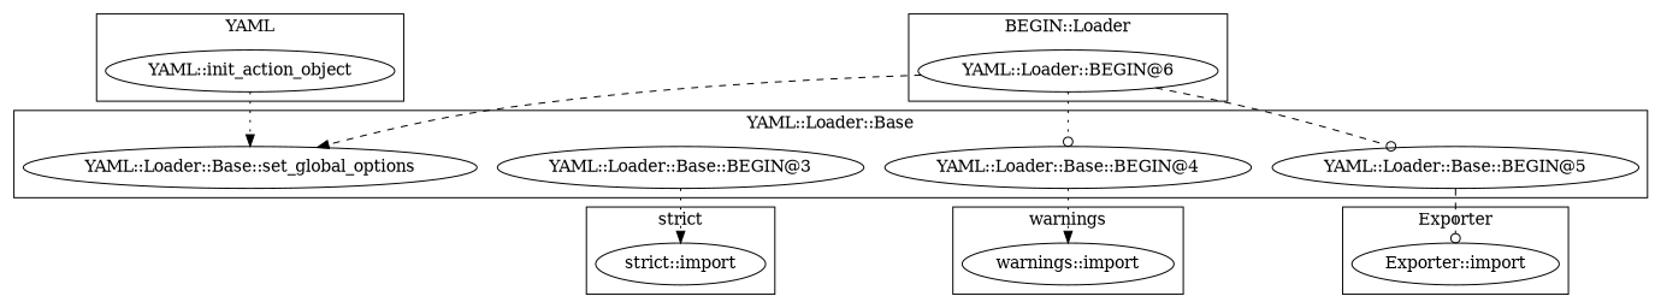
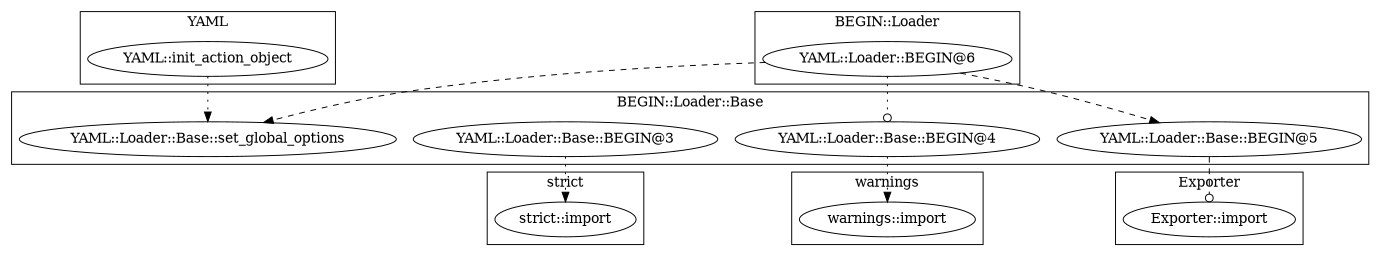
  digraph {
    edge [arrowhead=normal style=dotted]
    "YAML::Loader::Base::BEGIN@3"
    "YAML::Loader::Base::set_global_options"
    "YAML::Loader::Base::BEGIN@4"
    "YAML::Loader::Base::BEGIN@5"
    "YAML::init_action_object"
    "YAML::Loader::BEGIN@6"
    "warnings::import"
    "strict::import"
    "Exporter::import"
    subgraph cluster_1 {
-     label="YAML::Loader::Base"
+     label="BEGIN::Loader::Base"
      "YAML::Loader::Base::BEGIN@3"
      "YAML::Loader::Base::set_global_options"
      "YAML::Loader::Base::BEGIN@4"
      "YAML::Loader::Base::BEGIN@5"
    }
    subgraph cluster_2 {
      label=YAML
      "YAML::init_action_object"
    }
    subgraph cluster_3 {
      label="BEGIN::Loader"
      "YAML::Loader::BEGIN@6"
    }
    subgraph cluster_4 {
      label=warnings
      "warnings::import"
    }
    subgraph cluster_5 {
      label="strict"
      "strict::import"
    }
    subgraph cluster_6 {
      label=Exporter
      "Exporter::import"
    }
    "YAML::Loader::Base::BEGIN@3" -> "strict::import"
    "YAML::Loader::Base::BEGIN@4" -> "warnings::import"
    "YAML::Loader::Base::BEGIN@5" -> "Exporter::import" [arrowhead=odot style=dashed]
    "YAML::init_action_object" -> "YAML::Loader::Base::set_global_options"
    "YAML::Loader::BEGIN@6" -> "YAML::Loader::Base::set_global_options" [style=dashed]
    "YAML::Loader::BEGIN@6" -> "YAML::Loader::Base::BEGIN@4" [arrowhead=odot]
-   "YAML::Loader::BEGIN@6" -> "YAML::Loader::Base::BEGIN@5" [arrowhead=odot style=dashed]
+   "YAML::Loader::BEGIN@6" -> "YAML::Loader::Base::BEGIN@5" [style=dashed]
  }
